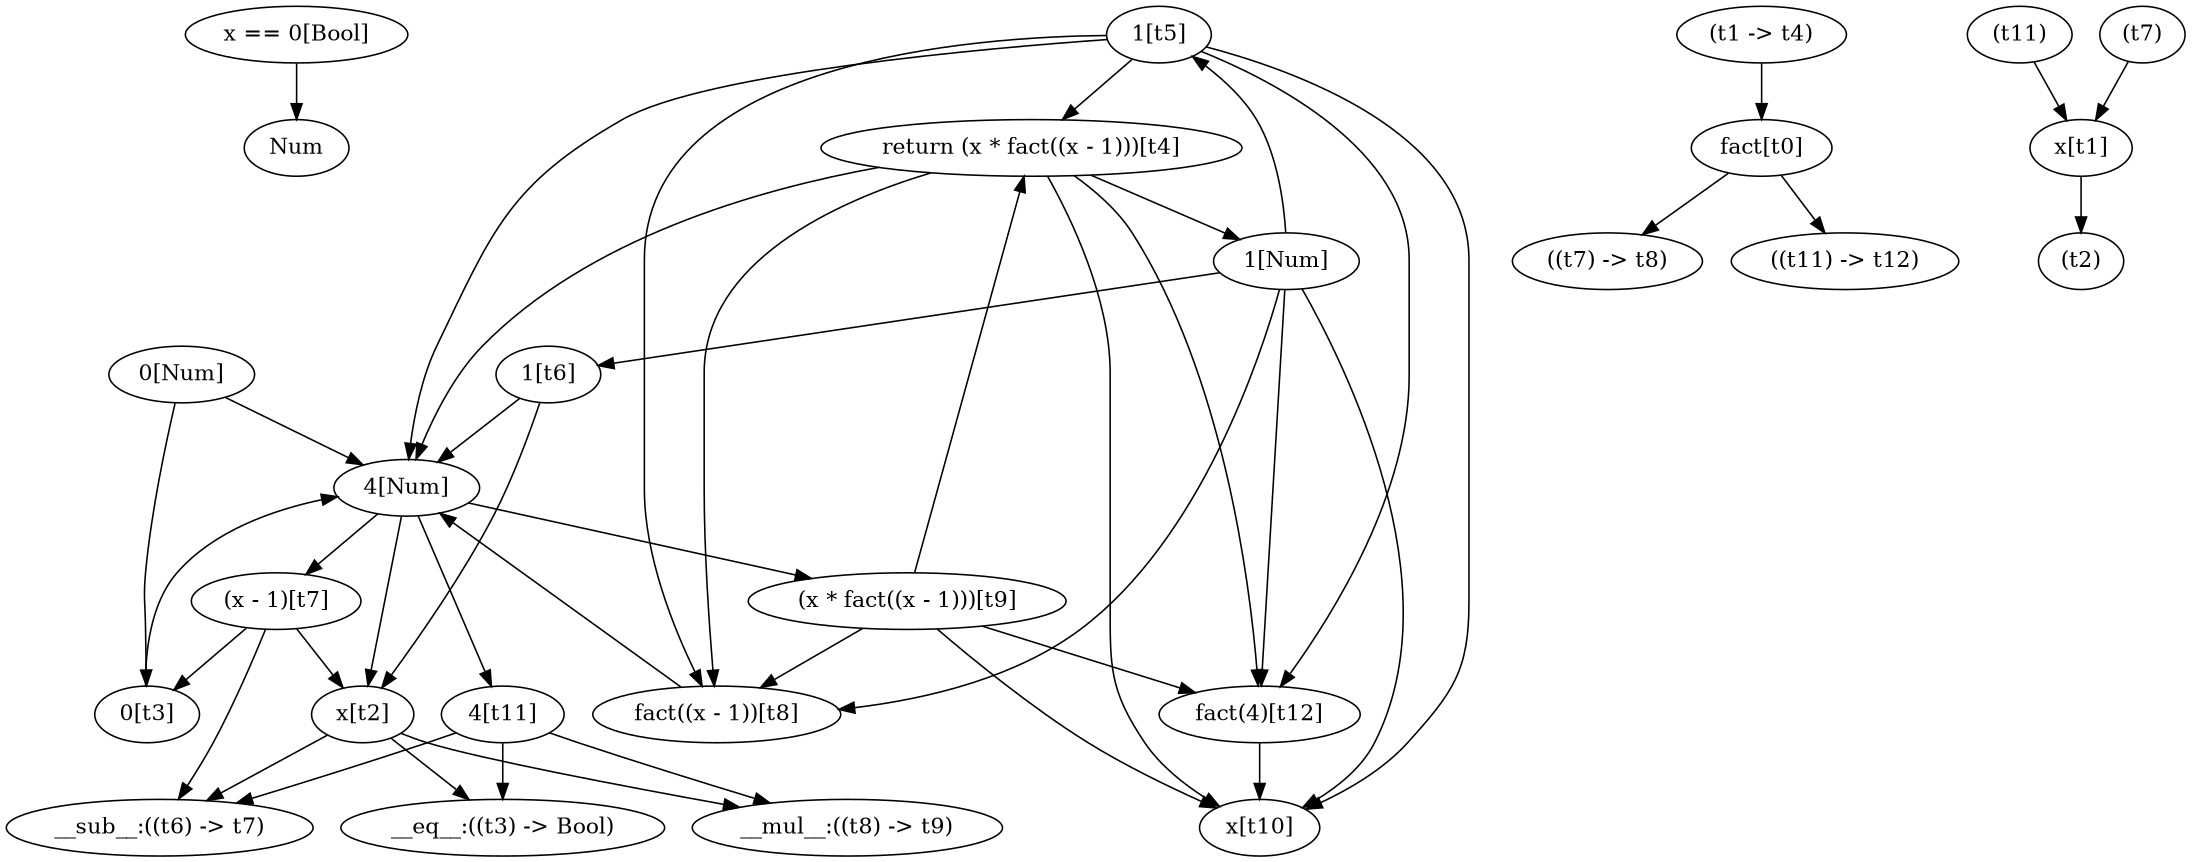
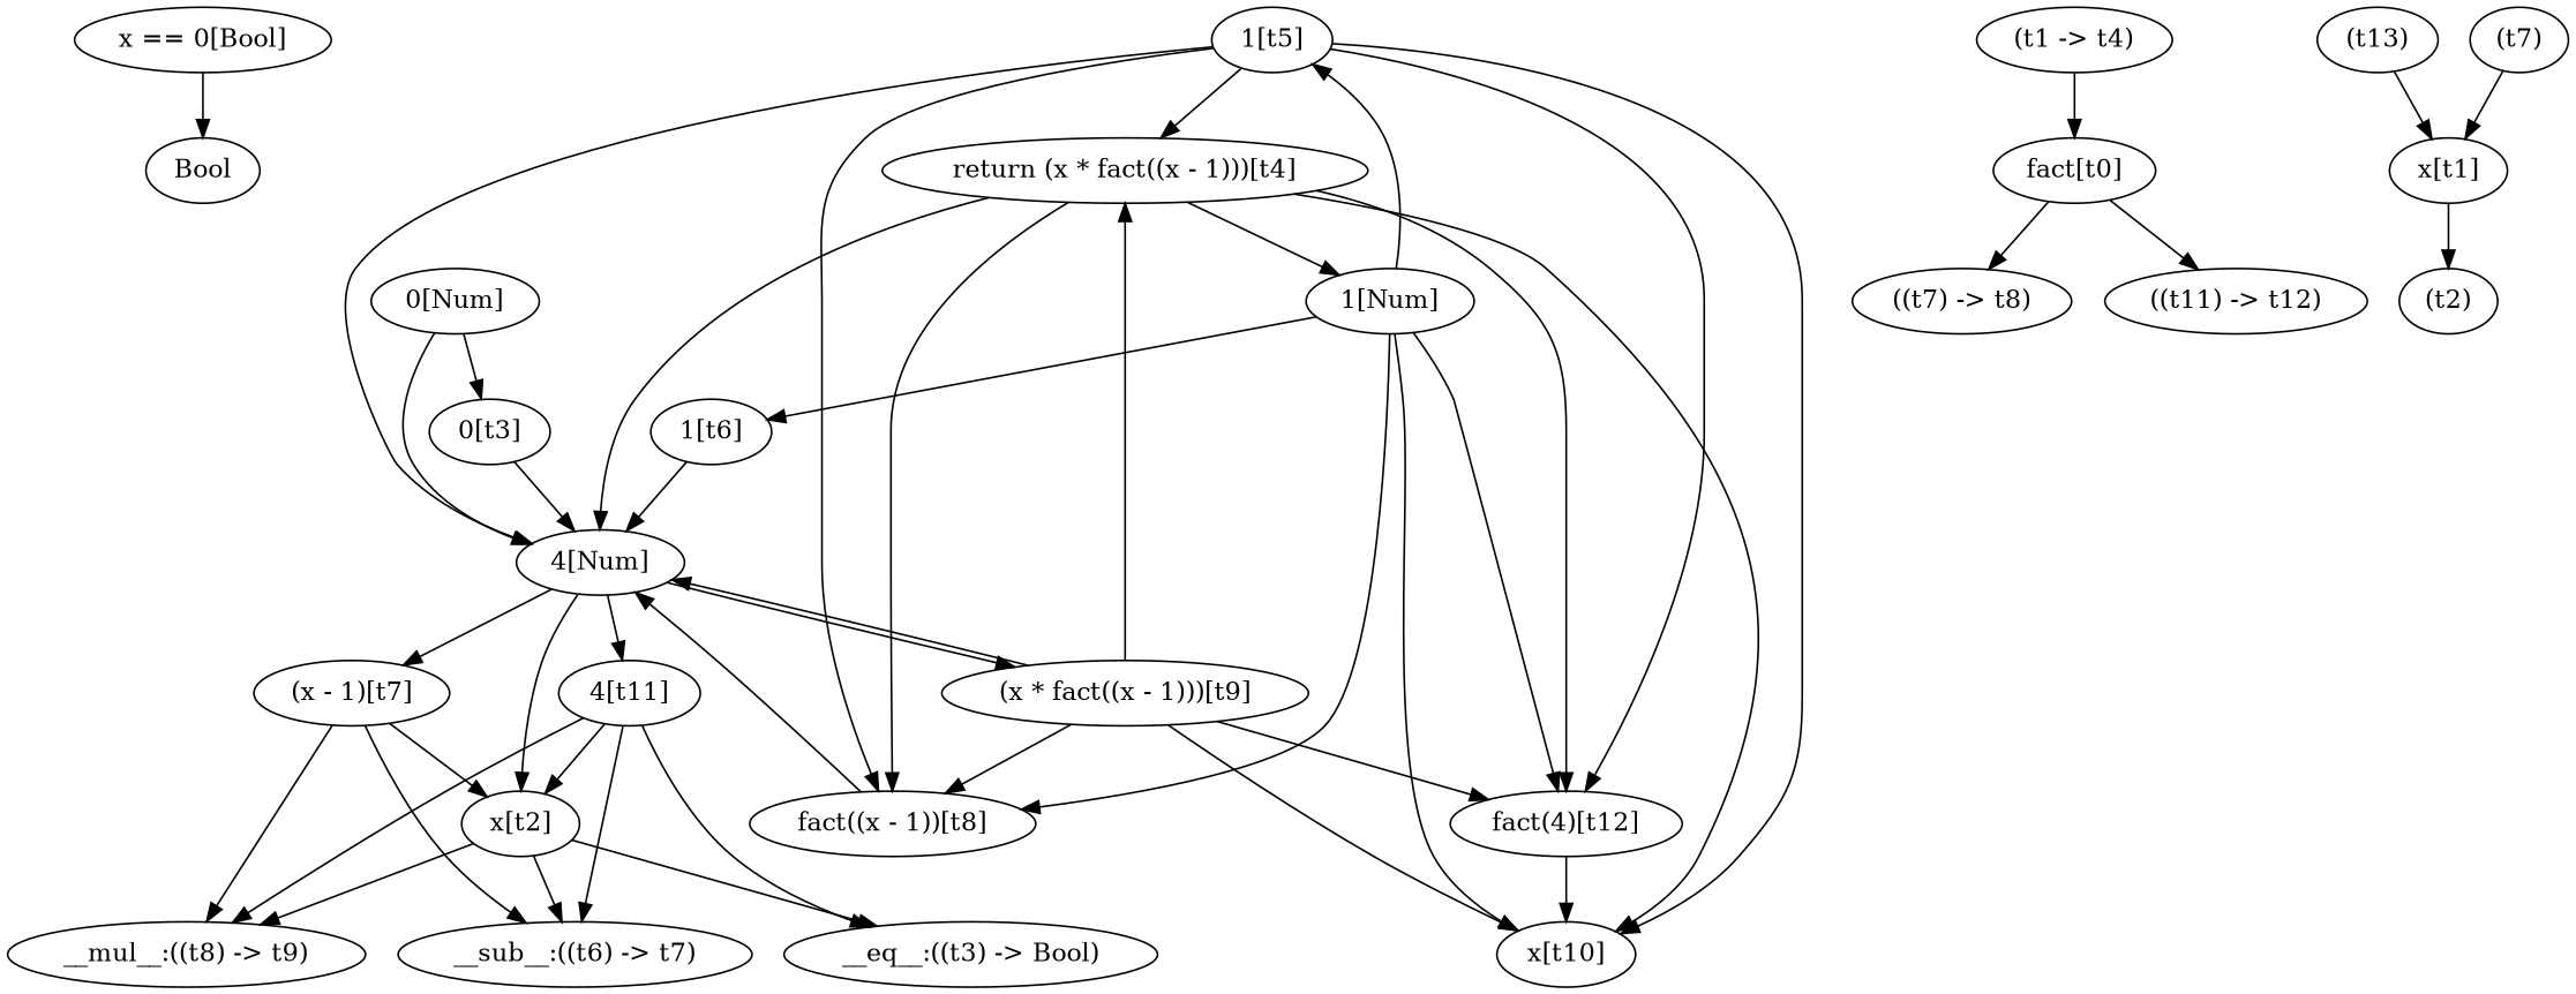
  digraph {
    "x == 0[Bool]"
-   Bool [label=Num]
+   Bool
    "1[t5]"
    "return (x * fact((x - 1)))[t4]"
    "4[Num]"
    "fact((x - 1))[t8]"
    "fact(4)[t12]"
    "x[t10]"
    "1[Num]"
    "4[t11]"
    "x[t2]"
    "(x - 1)[t7]"
    "(x * fact((x - 1)))[t9]"
    "__mul__:((t8) -> t9)"
    "__eq__:((t3) -> Bool)"
    "__sub__:((t6) -> t7)"
    "0[Num]"
    "0[t3]"
    "fact[t0]"
    "((t7) -> t8)"
    "((t11) -> t12)"
    "1[t6]"
-   "(t11)"
+   "(t11)" [label="(t13)"]
    "x[t1]"
    "(t2)"
    "(t7)"
    "(t1 -> t4)"
    "x == 0[Bool]" -> Bool
    "1[t5]" -> "return (x * fact((x - 1)))[t4]"
    "1[t5]" -> "4[Num]"
    "1[t5]" -> "fact((x - 1))[t8]"
    "1[t5]" -> "fact(4)[t12]"
    "1[t5]" -> "x[t10]"
    "return (x * fact((x - 1)))[t4]" -> "4[Num]"
    "return (x * fact((x - 1)))[t4]" -> "fact((x - 1))[t8]"
    "return (x * fact((x - 1)))[t4]" -> "fact(4)[t12]"
    "return (x * fact((x - 1)))[t4]" -> "x[t10]"
    "return (x * fact((x - 1)))[t4]" -> "1[Num]"
    "4[Num]" -> "4[t11]"
    "4[Num]" -> "x[t2]"
    "4[Num]" -> "(x - 1)[t7]"
    "4[Num]" -> "(x * fact((x - 1)))[t9]"
    "fact((x - 1))[t8]" -> "4[Num]"
    "fact(4)[t12]" -> "x[t10]"
    "1[Num]" -> "1[t5]"
    "1[Num]" -> "fact((x - 1))[t8]"
    "1[Num]" -> "fact(4)[t12]"
    "1[Num]" -> "x[t10]"
    "1[Num]" -> "1[t6]"
-   "1[t6]" -> "x[t2]"
+   "4[t11]" -> "x[t2]"
    "4[t11]" -> "__mul__:((t8) -> t9)"
    "4[t11]" -> "__eq__:((t3) -> Bool)"
    "4[t11]" -> "__sub__:((t6) -> t7)"
    "x[t2]" -> "__mul__:((t8) -> t9)"
    "x[t2]" -> "__eq__:((t3) -> Bool)"
    "x[t2]" -> "__sub__:((t6) -> t7)"
    "(x - 1)[t7]" -> "x[t2]"
-   "(x - 1)[t7]" -> "0[t3]"
+   "(x - 1)[t7]" -> "__mul__:((t8) -> t9)"
    "(x - 1)[t7]" -> "__sub__:((t6) -> t7)"
    "(x * fact((x - 1)))[t9]" -> "return (x * fact((x - 1)))[t4]"
+   "(x * fact((x - 1)))[t9]" -> "4[Num]"
    "(x * fact((x - 1)))[t9]" -> "fact((x - 1))[t8]"
    "(x * fact((x - 1)))[t9]" -> "fact(4)[t12]"
    "(x * fact((x - 1)))[t9]" -> "x[t10]"
    "0[Num]" -> "4[Num]"
    "0[Num]" -> "0[t3]"
    "0[t3]" -> "4[Num]"
    "fact[t0]" -> "((t7) -> t8)"
    "fact[t0]" -> "((t11) -> t12)"
    "1[t6]" -> "4[Num]"
    "(t11)" -> "x[t1]"
    "x[t1]" -> "(t2)"
    "(t7)" -> "x[t1]"
    "(t1 -> t4)" -> "fact[t0]"
  }
